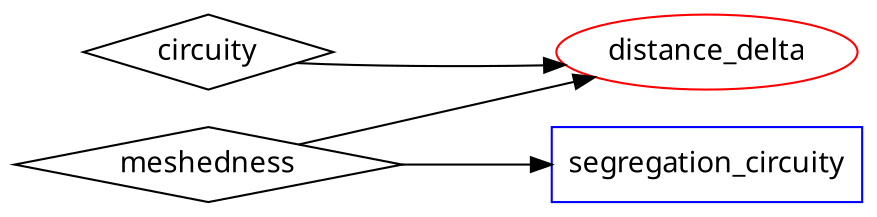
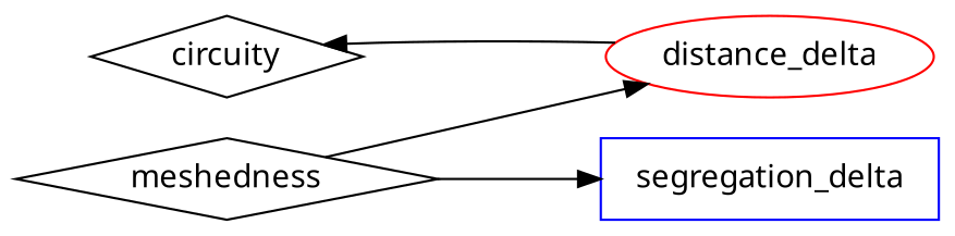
  strict digraph {
    rankdir=LR
    ranksep="1.0 equally"
    node [fontname=Impact shape=diamond]
    circuity [height=0.5 width=1.5064]
    distance_delta [color=red height=0.5 shape=ellipse width=1.8776]
-   segregation_delta [color=blue height=0.5 shape=box width=1.7222 label=segregation_circuity]
+   segregation_delta [color=blue height=0.5 shape=box width=1.7222]
    meshedness [height=0.5 width=2.4]
-   circuity -> distance_delta
+   distance_delta -> circuity
    meshedness -> distance_delta
    meshedness -> segregation_delta
  }
